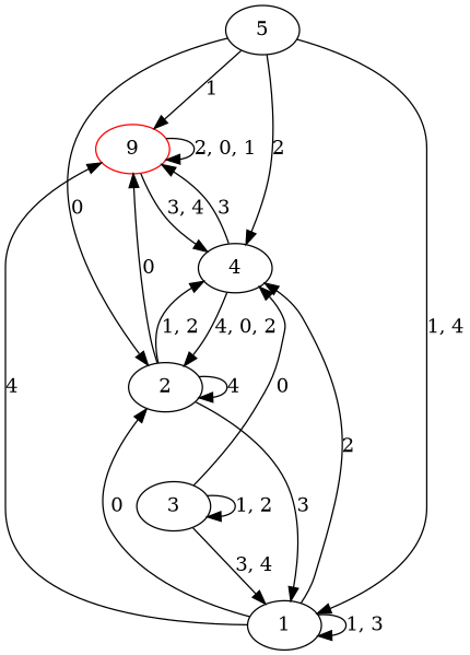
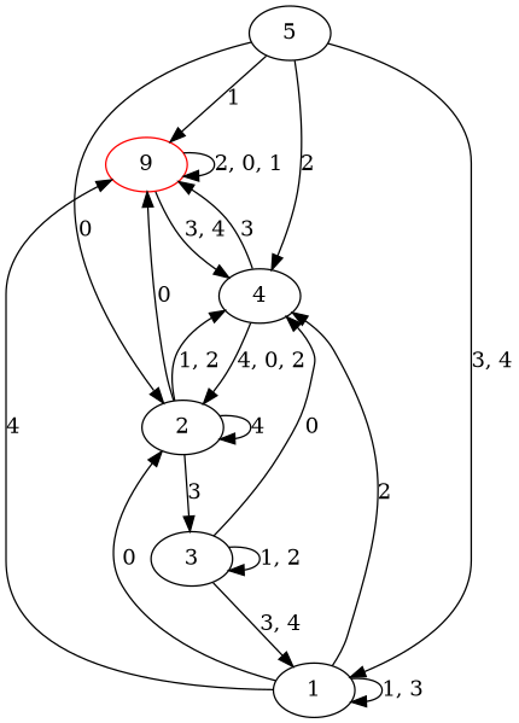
  digraph {
    n1 [color=red label=9]
    n2 [label=4]
    n3 [label=2]
    n4 [label=1]
    n5 [label=3]
    n6 [label=5]
    n1 -> n1 [label="2, 0, 1"]
    n1 -> n2 [label="3, 4"]
    n2 -> n1 [label=3]
    n2 -> n3 [label="4, 0, 2"]
    n3 -> n1 [label=0]
    n3 -> n2 [label="1, 2"]
    n3 -> n3 [label=4]
-   n3 -> n4 [label=3]
+   n3 -> n5 [label=3]
    n4 -> n1 [label=4]
    n4 -> n2 [label=2]
    n4 -> n3 [label=0]
    n4 -> n4 [label="1, 3"]
    n5 -> n2 [label=0]
    n5 -> n4 [label="3, 4"]
    n5 -> n5 [label="1, 2"]
    n6 -> n1 [label=1]
    n6 -> n2 [label=2]
    n6 -> n3 [label=0]
-   n6 -> n4 [label="1, 4"]
+   n6 -> n4 [label="3, 4"]
  }
